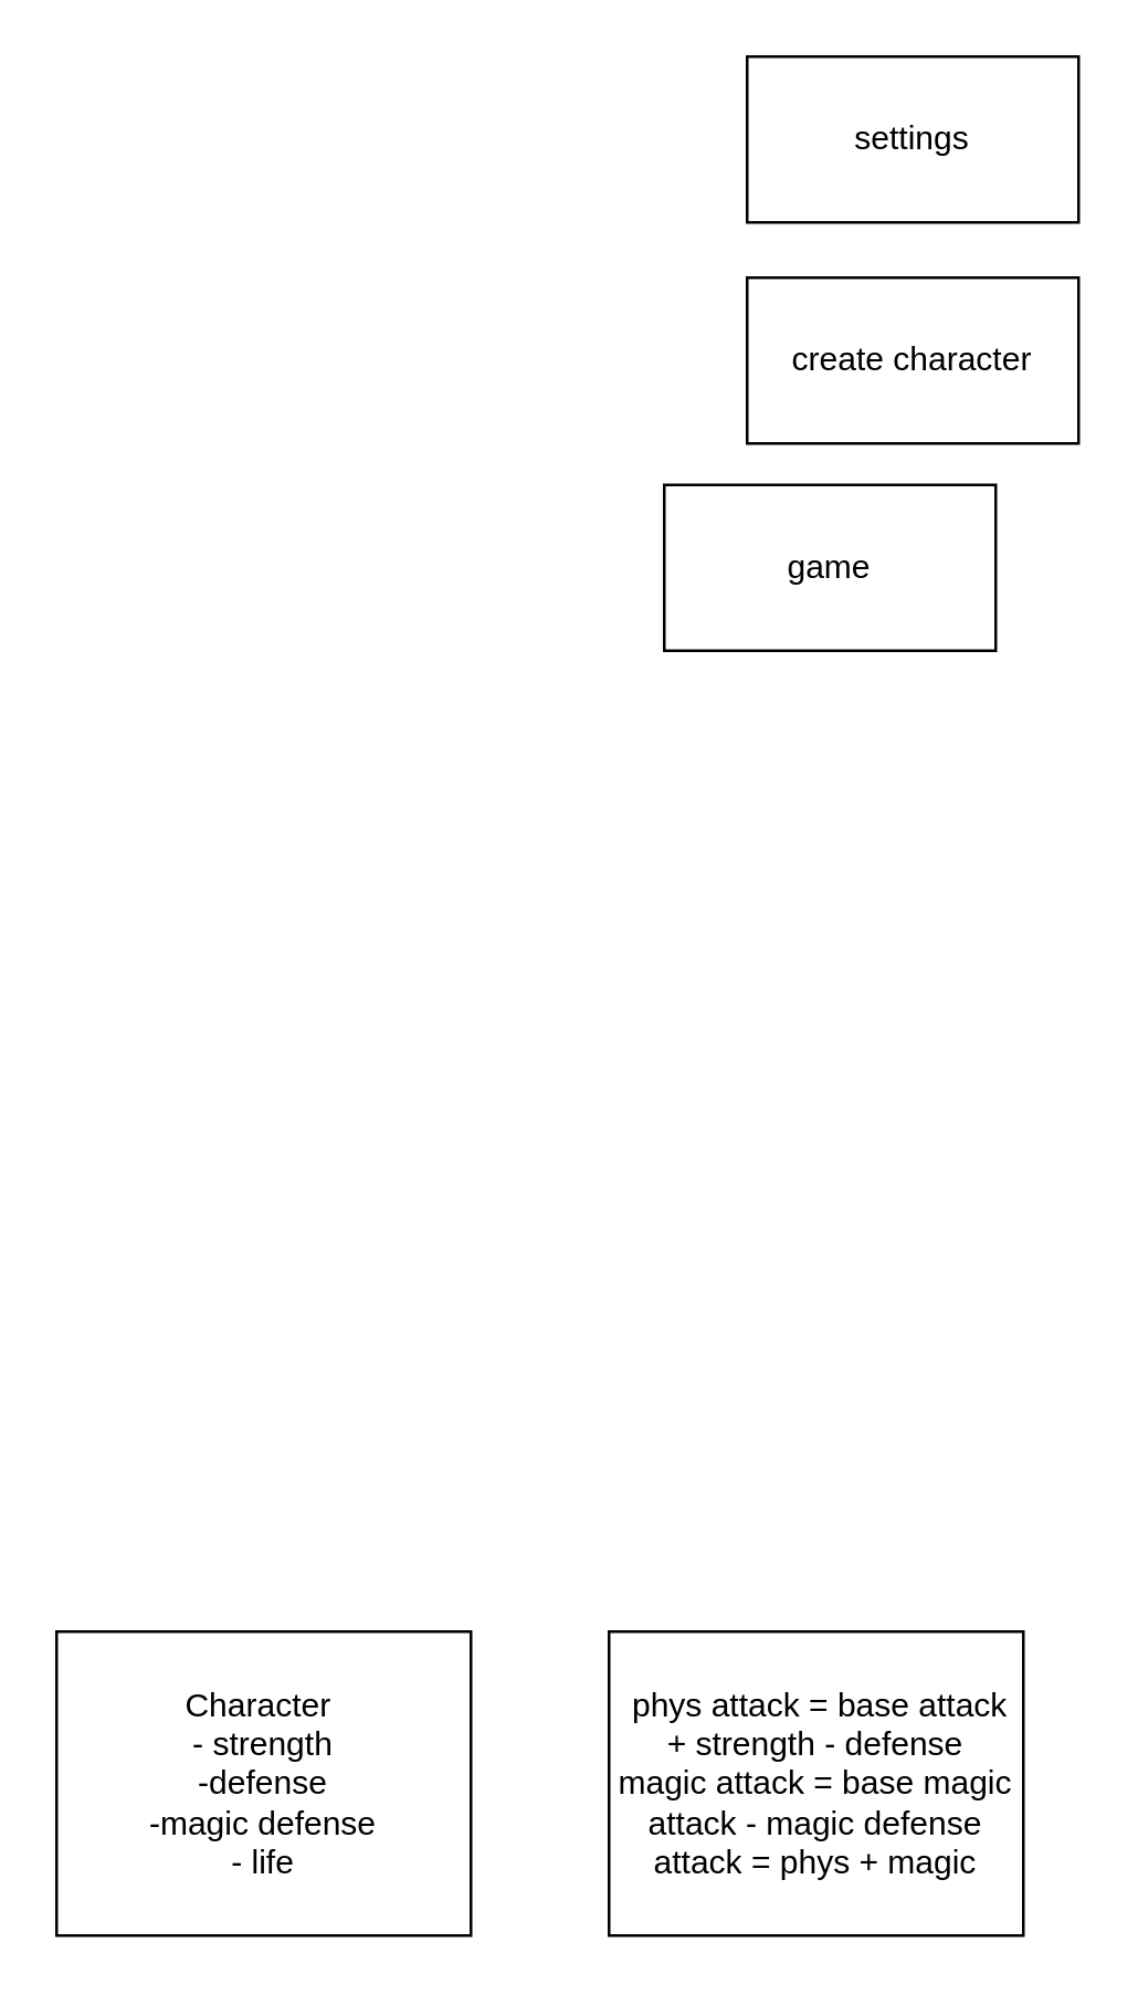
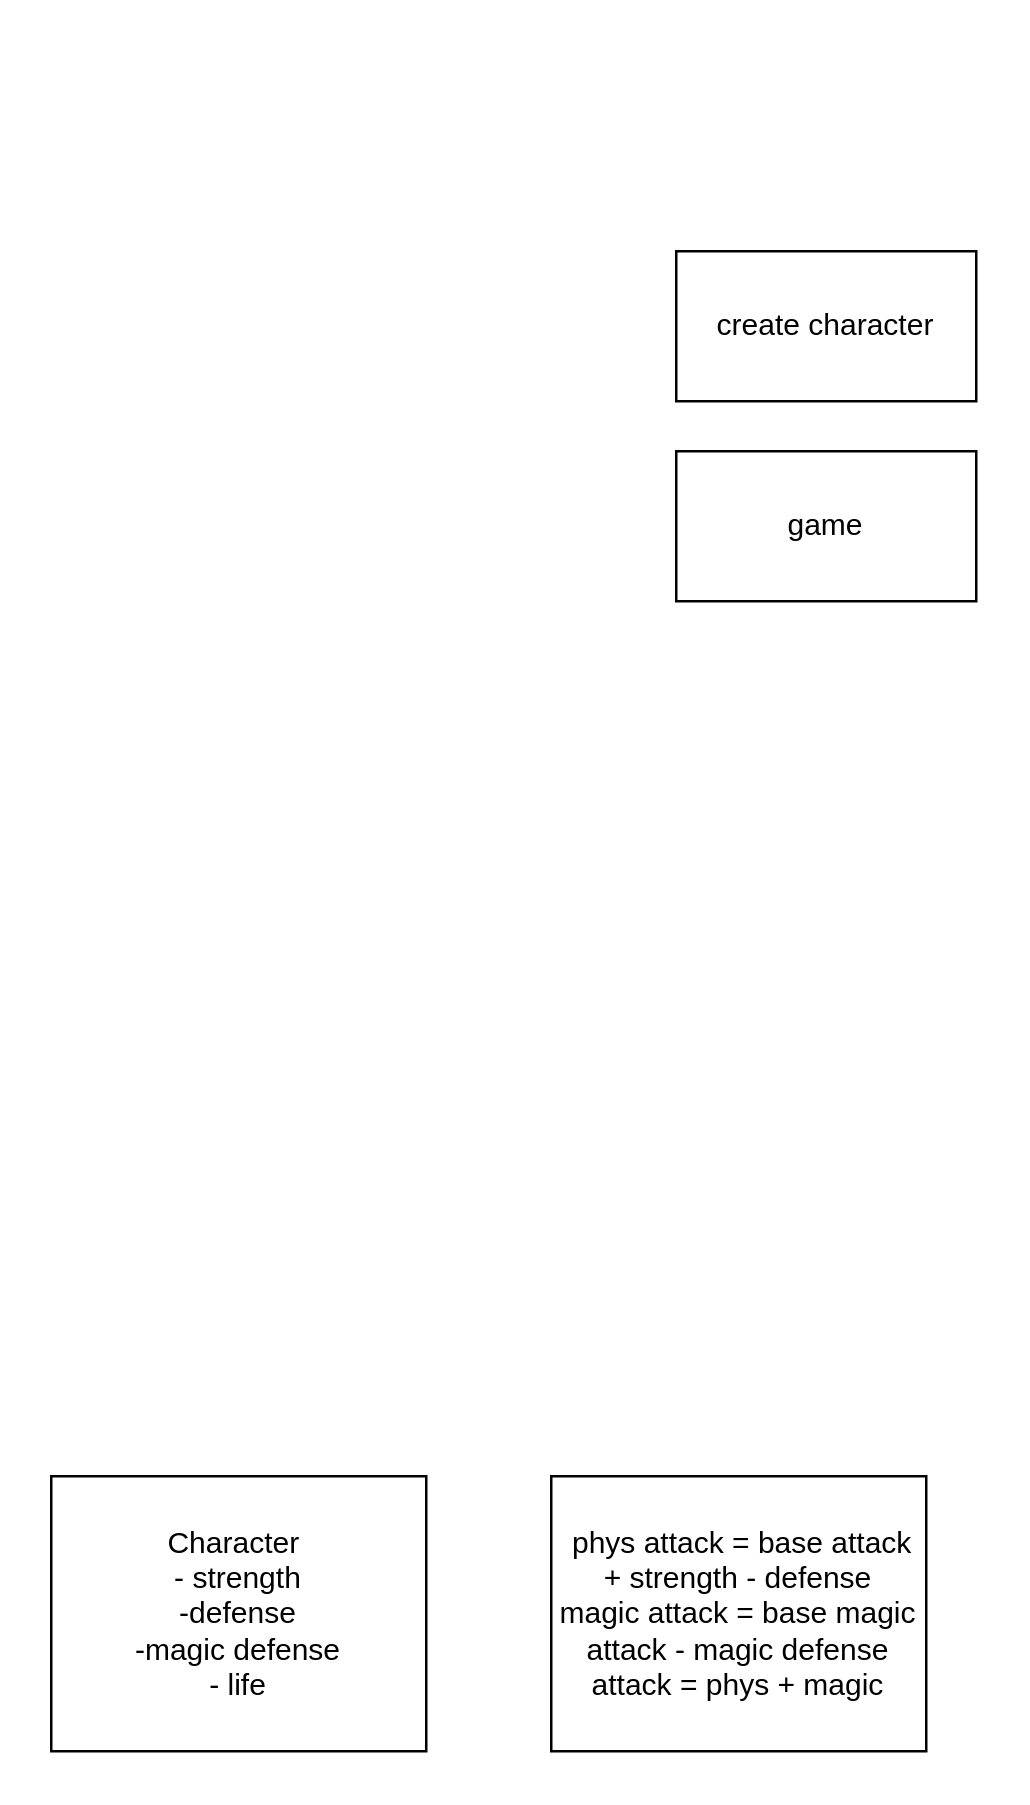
  <mxCell id="0" />
  <mxCell id="1" parent="0" />
- <mxCell id="2" value="settings" style="rounded=0;whiteSpace=wrap;html=1;" parent="1" vertex="1"><mxGeometry x="270" y="20" width="120" height="60" as="geometry" /></mxCell>
  <mxCell id="3" value="create character" style="rounded=0;whiteSpace=wrap;html=1;" parent="1" vertex="1"><mxGeometry x="270" y="100" width="120" height="60" as="geometry" /></mxCell>
- <mxCell id="4" value="game" style="rounded=0;whiteSpace=wrap;html=1;" parent="1" vertex="1"><mxGeometry x="240" y="175" width="120" height="60" as="geometry" /></mxCell>
+ <mxCell id="4" value="game" style="rounded=0;whiteSpace=wrap;html=1;" parent="1" vertex="1"><mxGeometry x="270" y="180" width="120" height="60" as="geometry" /></mxCell>
  <mxCell id="5" value="Character&amp;nbsp;&lt;br&gt;- strength&lt;br&gt;-defense&lt;br&gt;-magic defense&lt;br&gt;- life" style="rounded=0;whiteSpace=wrap;html=1;" vertex="1" parent="1"><mxGeometry x="20" y="590" width="150" height="110" as="geometry" /></mxCell>
  <mxCell id="6" value="&amp;nbsp;phys attack = base attack + strength - defense&lt;br&gt;magic attack = base magic attack - magic defense&lt;br&gt;attack = phys + magic" style="rounded=0;whiteSpace=wrap;html=1;" vertex="1" parent="1"><mxGeometry x="220" y="590" width="150" height="110" as="geometry" /></mxCell>
